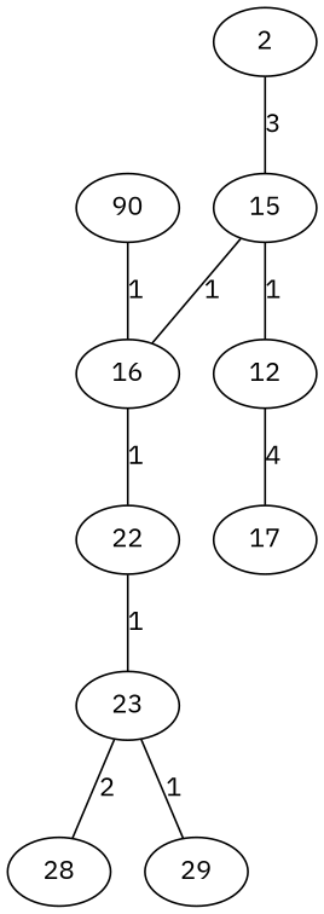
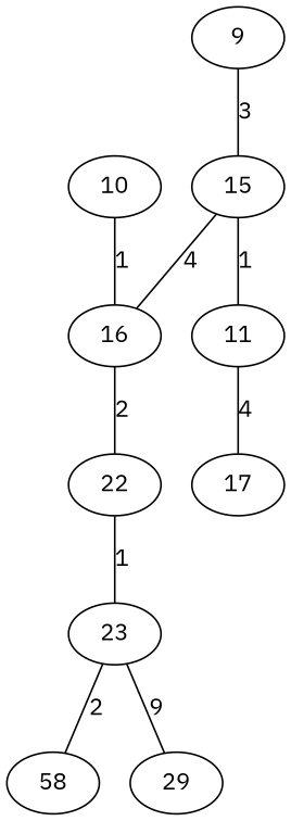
  graph {
    fontname="IBM Plex Sans"
    node [fontname="IBM Plex Sans"]
    edge [fontname="IBM Plex Sans"]
-   10 [label=90]
+   10
    16
-   11 [label=12]
+   11
    17
    22
    23
-   28
+   28 [label=58]
    29
-   9 [label=2]
+   9
    15
    10 -- 16 [label=1]
-   16 -- 22 [label=1]
+   16 -- 22 [label=2]
    11 -- 17 [label=4]
    22 -- 23 [label=1]
    23 -- 28 [label=2]
-   23 -- 29 [label=1]
+   23 -- 29 [label=9]
    9 -- 15 [label=3]
-   15 -- 16 [label=1]
+   15 -- 16 [label=4]
    15 -- 11 [label=1]
  }
